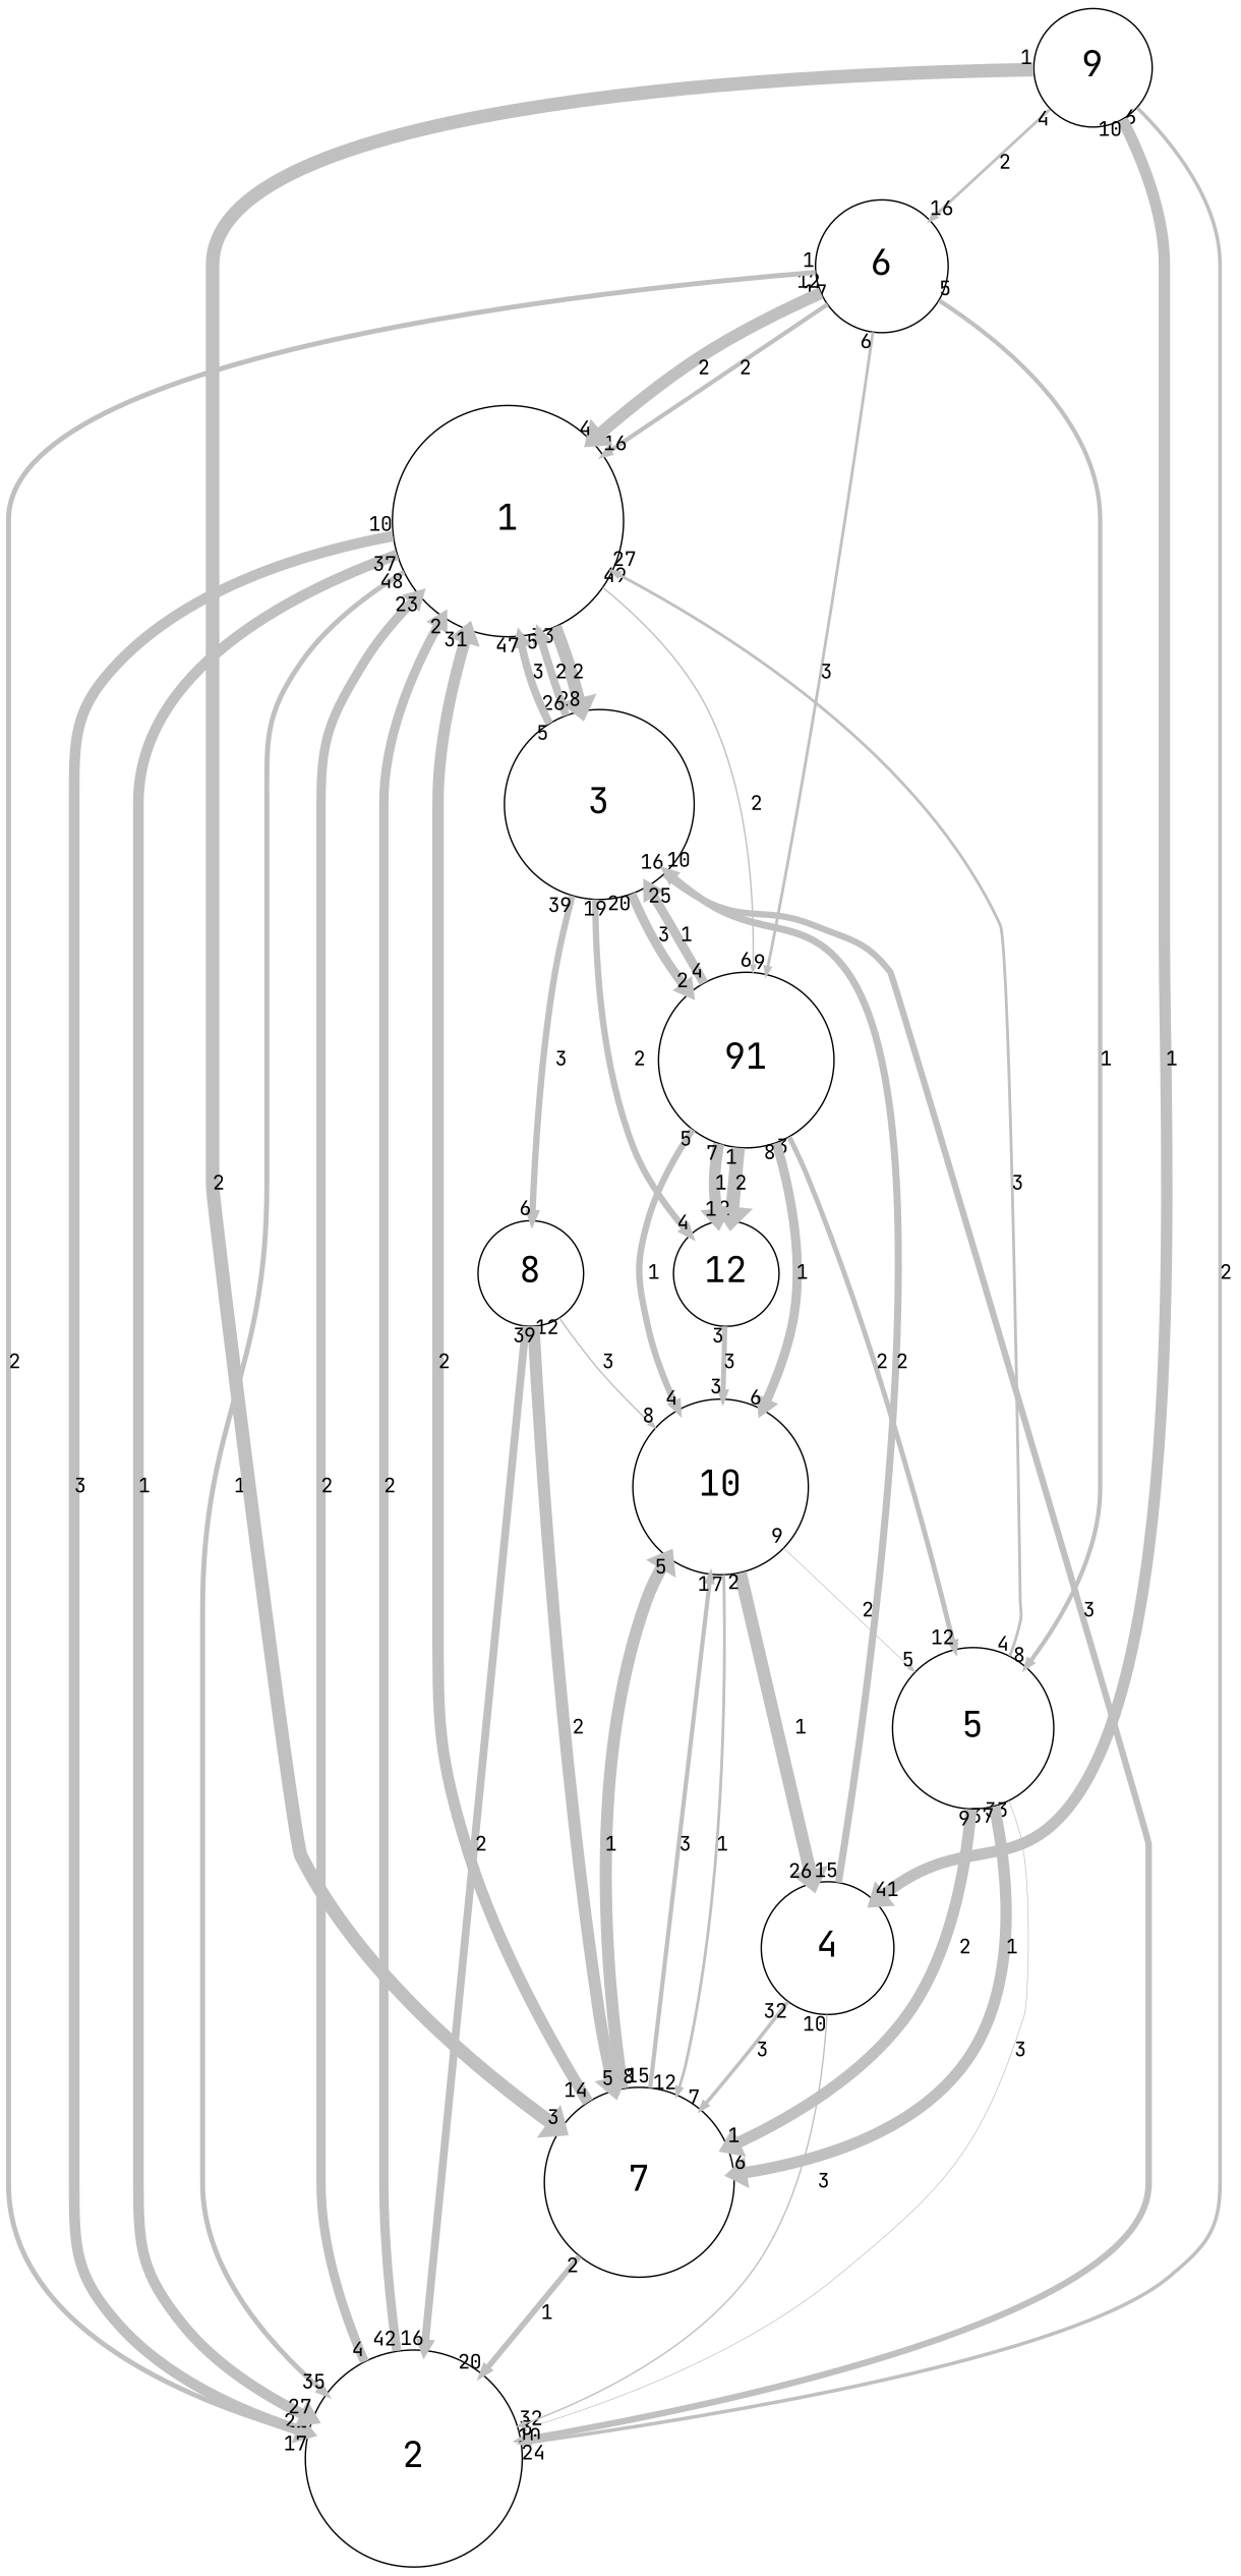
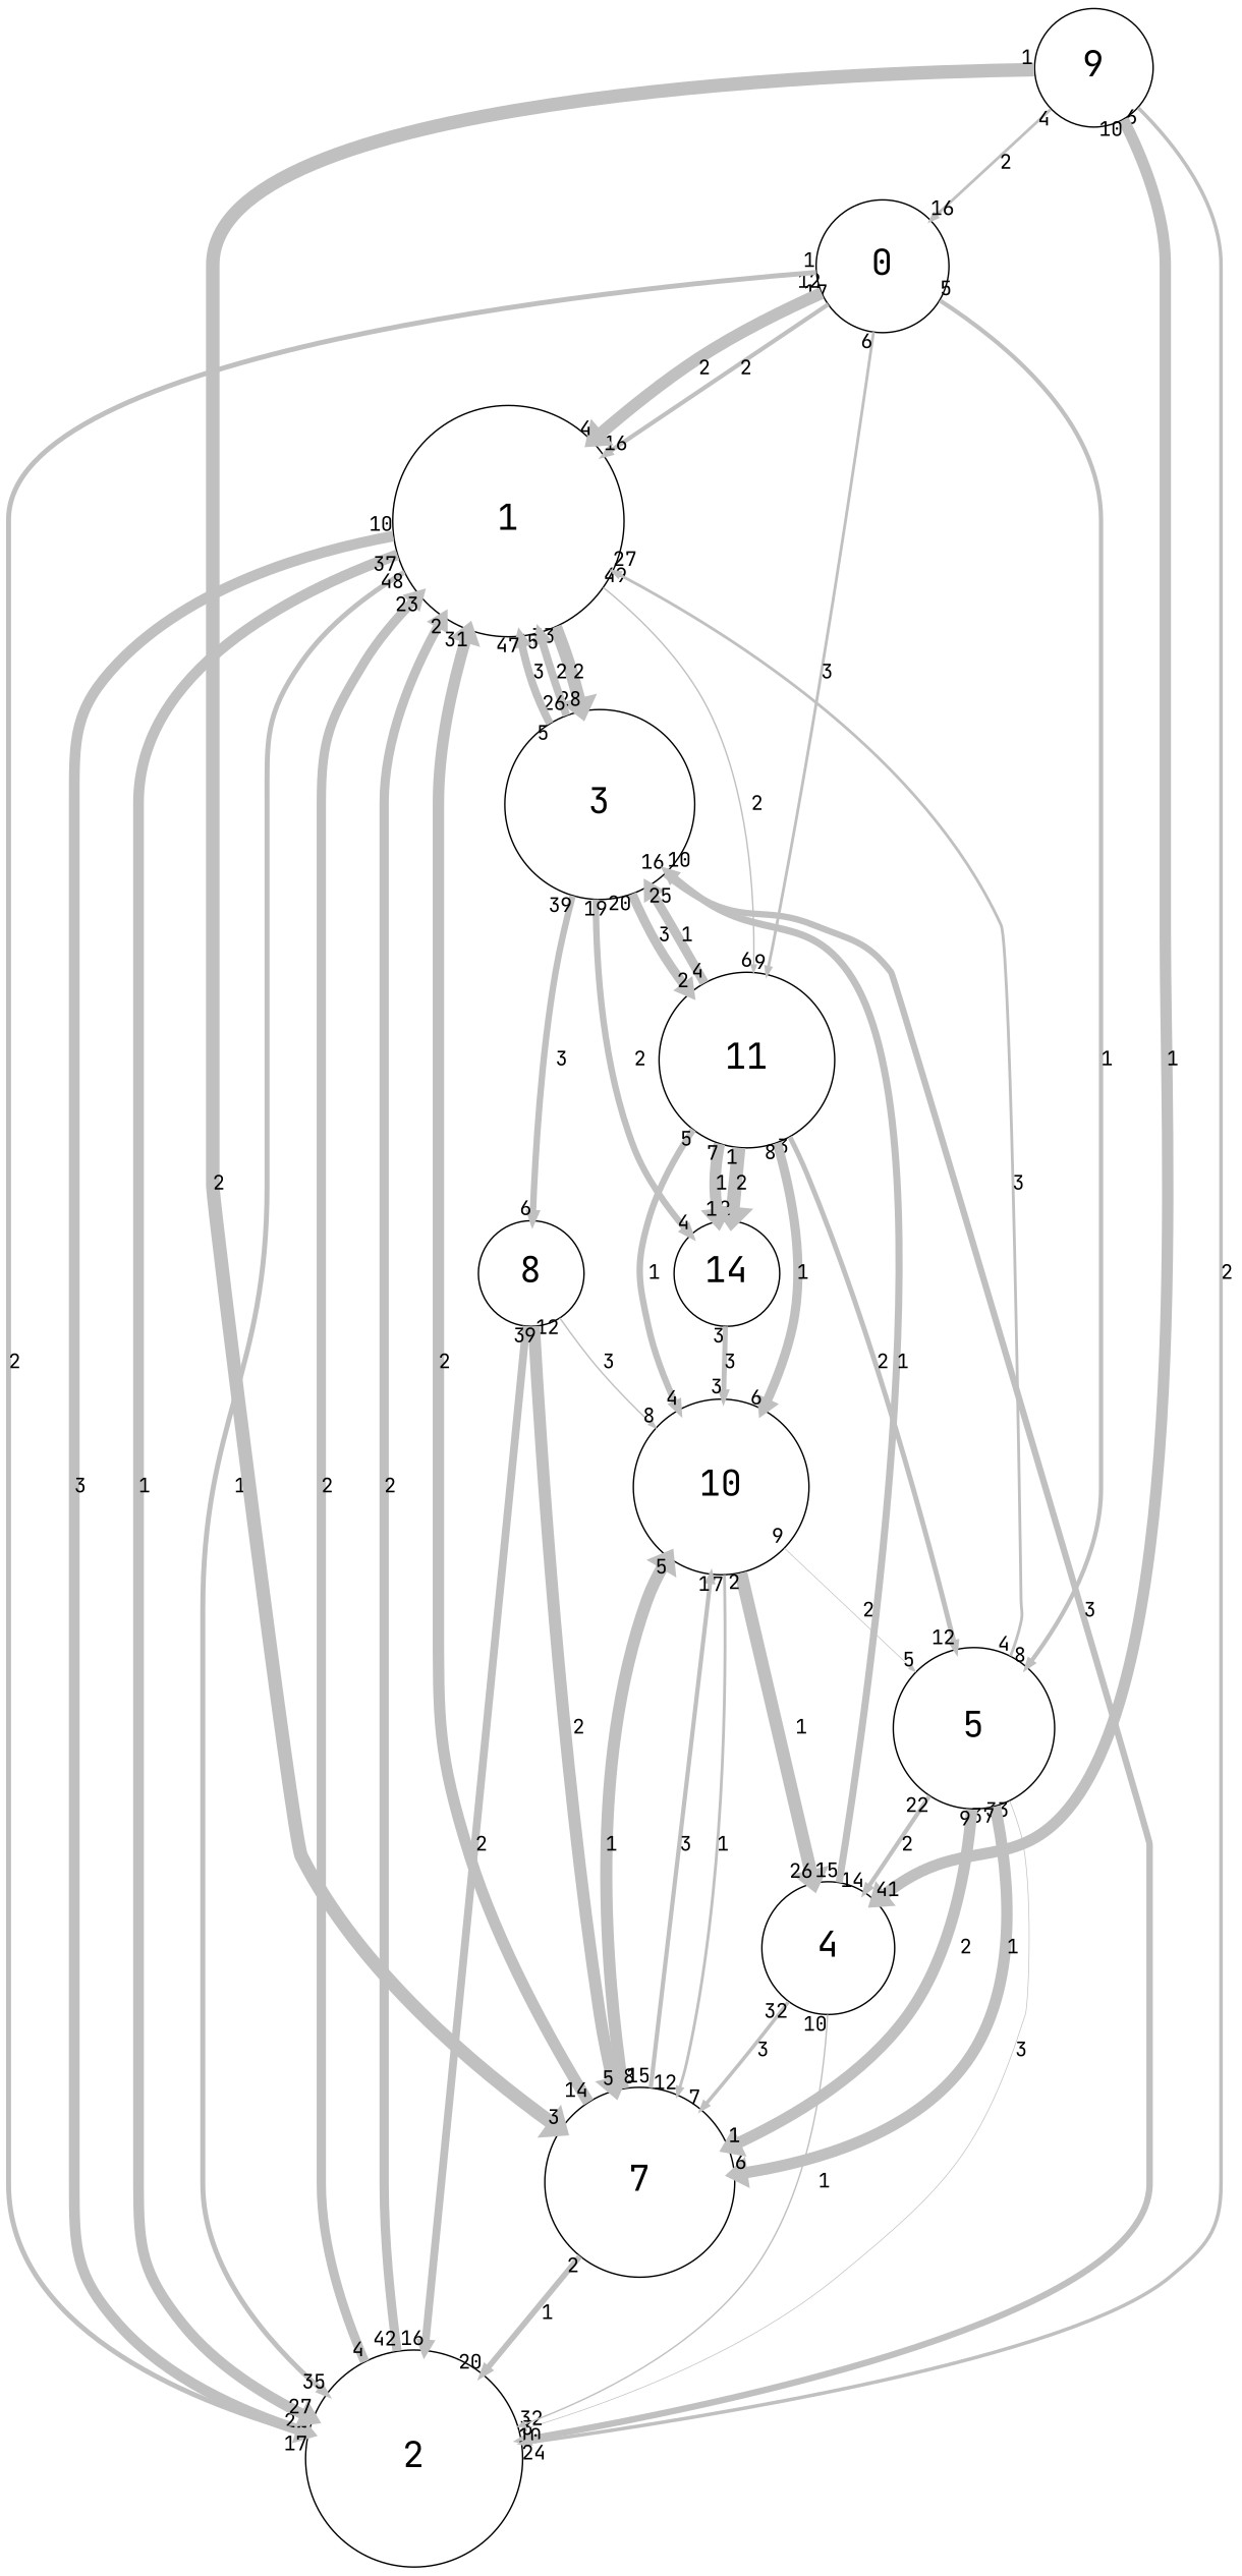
  digraph {
    fontname="JetBrains Mono"
    rankdir=TB
    scale=1
    splines=spline
    node [fontname="JetBrains Mono" fontsize=25 shape=circle]
    edge [arrowsize=0.5 capacity=2 color=grey fontname="JetBrains Mono" from_pd=3 headlabel=6 penwidth=6.5 pt=8 splines=true taillabel=4 to_pd=5]
    n1 [height=2.25 label=1 width=2.25]
    n2 [height=2.1136 label=2 width=2.1136]
    n3 [height=1.8409 label=3 width=1.8409]
-   n4 [height=1.7045 label=91 width=1.7045]
+   n4 [height=1.7045 label=11 width=1.7045]
    n5 [height=1.0227 label=8 width=1.0227]
-   n6 [height=1.0227 label=12 width=1.0227]
+   n6 [height=1.0227 label=14 width=1.0227]
    n7 [height=1.5682 label=5 width=1.5682]
    n8 [height=1.7045 label=10 width=1.7045]
    n9 [height=1.8409 label=7 width=1.8409]
    n10 [height=1.2955 label=4 width=1.2955]
-   n11 [height=1.2955 label=6 width=1.2955]
+   n11 [height=1.2955 label=0 width=1.2955]
    n12 [height=1.1591 label=9 width=1.1591]
    n1 -> n2 [capacity=3 from_pd=9 headlabel=22 label=3 penwidth=7.5 pt=6 taillabel=10 to_pd=21]
    n1 -> n2 [capacity=1 from_pd=36 headlabel=27 label=1 penwidth=7.5 pt=6 taillabel=37 to_pd=26]
    n1 -> n2 [capacity=1 from_pd=47 headlabel=35 label=1 penwidth=3.5 pt=14 taillabel=48 to_pd=34]
    n1 -> n3 [from_pd=32 headlabel=28 label=2 penwidth=9.0 pt=3 taillabel=33 to_pd=27]
    n1 -> n4 [from_pd=48 label=2 penwidth=1.0 pt=19 taillabel=49]
    n2 -> n1 [headlabel=23 label=2 to_pd=22]
    n2 -> n1 [from_pd=41 headlabel=2 label=2 taillabel=42 to_pd=1]
    n3 -> n1 [from_pd=25 headlabel=45 label=2 penwidth=5.5 pt=10 taillabel=26 to_pd=44]
    n3 -> n1 [capacity=3 from_pd=4 headlabel=47 label=3 penwidth=5.5 pt=10 taillabel=5 to_pd=46]
    n3 -> n2 [capacity=3 from_pd=15 headlabel=3 label=3 penwidth=4.5 pt=12 taillabel=16 to_pd=2]
    n3 -> n4 [capacity=3 from_pd=19 headlabel=2 label=3 taillabel=20 to_pd=1]
    n3 -> n5 [capacity=3 from_pd=38 label=3 penwidth=4.5 pt=12 taillabel=39]
    n3 -> n6 [from_pd=18 headlabel=4 label=2 penwidth=4.5 pt=12 taillabel=19 to_pd=3]
    n4 -> n3 [capacity=1 headlabel=25 label=1 to_pd=24]
    n4 -> n6 [from_pd=0 headlabel=2 label=2 penwidth=9.5 pt=2 taillabel=1 to_pd=1]
    n4 -> n6 [capacity=1 from_pd=6 headlabel=1 label=1 penwidth=8.0 pt=5 taillabel=7 to_pd=0]
    n4 -> n7 [from_pd=2 headlabel=12 label=2 penwidth=3.5 pt=14 taillabel=3 to_pd=11]
    n4 -> n8 [capacity=1 from_pd=7 label=1 taillabel=8]
    n4 -> n8 [capacity=1 from_pd=4 headlabel=4 label=1 penwidth=4.5 pt=12 taillabel=5 to_pd=3]
    n5 -> n2 [from_pd=2 headlabel=16 label=2 penwidth=5.5 pt=10 taillabel=3 to_pd=15]
    n5 -> n8 [capacity=3 from_pd=11 headlabel=8 label=3 penwidth=1.0 pt=19 taillabel=12 to_pd=7]
    n5 -> n9 [from_pd=8 headlabel=5 label=2 penwidth=8.5 pt=4 taillabel=9 to_pd=4]
    n6 -> n8 [capacity=3 from_pd=2 headlabel=3 label=3 penwidth=3.5 pt=14 taillabel=3 to_pd=2]
    n7 -> n1 [capacity=3 headlabel=27 label=3 penwidth=2.0 pt=17 to_pd=26]
    n7 -> n2 [capacity=3 from_pd=32 headlabel=32 label=3 penwidth=0.5 pt=20 taillabel=33 to_pd=31]
    n7 -> n9 [capacity=1 from_pd=36 label=1 penwidth=8.0 pt=5 taillabel=37]
    n7 -> n9 [from_pd=8 headlabel=1 label=2 penwidth=8.0 pt=5 taillabel=9 to_pd=0]
+   n7 -> n10 [from_pd=21 headlabel=14 label=2 penwidth=3.0 pt=15 taillabel=22 to_pd=13]
    n8 -> n7 [from_pd=8 headlabel=5 label=2 penwidth=0.5 pt=20 taillabel=9 to_pd=4]
    n8 -> n9 [capacity=1 from_pd=6 headlabel=12 label=1 penwidth=2.0 pt=17 taillabel=7 to_pd=11]
    n8 -> n10 [capacity=1 from_pd=1 headlabel=26 label=1 penwidth=9.0 pt=3 taillabel=2 to_pd=25]
    n9 -> n1 [from_pd=13 headlabel=31 label=2 penwidth=8.0 pt=5 taillabel=14 to_pd=30]
    n9 -> n2 [capacity=1 from_pd=1 headlabel=20 label=1 penwidth=4.0 pt=13 taillabel=2 to_pd=19]
    n9 -> n8 [capacity=1 from_pd=7 headlabel=5 label=1 penwidth=8.5 pt=4 taillabel=8 to_pd=4]
    n9 -> n8 [capacity=3 from_pd=14 headlabel=1 label=3 penwidth=3.0 pt=15 taillabel=15 to_pd=0]
-   n10 -> n2 [capacity=1 from_pd=9 headlabel=10 label=3 penwidth=1.0 pt=19 taillabel=10 to_pd=9]
-   n10 -> n3 [capacity=1 from_pd=14 headlabel=10 label=2 penwidth=5.0 pt=11 taillabel=15 to_pd=9]
+   n10 -> n2 [capacity=1 from_pd=9 headlabel=10 label=1 penwidth=1.0 pt=19 taillabel=10 to_pd=9]
+   n10 -> n3 [capacity=1 from_pd=14 headlabel=10 label=1 penwidth=5.0 pt=11 taillabel=15 to_pd=9]
    n10 -> n9 [capacity=3 from_pd=31 headlabel=7 label=3 penwidth=2.5 pt=16 taillabel=32 to_pd=6]
    n11 -> n1 [from_pd=16 headlabel=16 label=2 penwidth=3.0 pt=15 taillabel=17 to_pd=15]
    n11 -> n1 [from_pd=11 headlabel=4 label=2 penwidth=8.5 pt=4 taillabel=12 to_pd=3]
    n11 -> n2 [from_pd=0 headlabel=17 label=2 penwidth=3.5 pt=14 taillabel=1 to_pd=16]
    n11 -> n4 [capacity=3 from_pd=5 headlabel=9 label=3 penwidth=2.0 pt=17 taillabel=6 to_pd=8]
    n11 -> n7 [capacity=1 from_pd=4 headlabel=8 label=1 penwidth=3.0 pt=15 taillabel=5 to_pd=7]
    n12 -> n2 [from_pd=5 headlabel=24 label=2 penwidth=2.5 pt=16 taillabel=6 to_pd=23]
    n12 -> n9 [from_pd=0 headlabel=3 label=2 penwidth=9.5 pt=2 taillabel=1 to_pd=2]
    n12 -> n10 [capacity=1 from_pd=9 headlabel=41 label=1 penwidth=8.0 pt=5 taillabel=10 to_pd=40]
    n12 -> n11 [headlabel=16 label=2 penwidth=2.0 pt=17 to_pd=15]
  }
